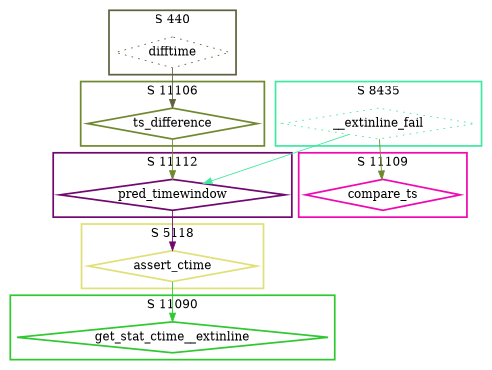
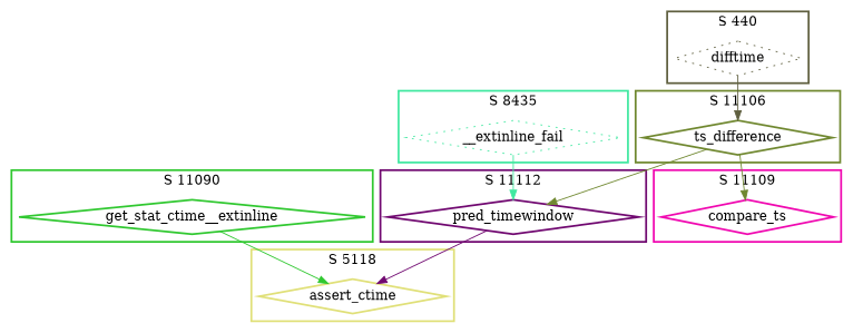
  digraph {
    node [shape=diamond style=bold]
    edge [color="#708830"]
    n1 [color="#708830" label=ts_difference]
    n2 [color="#30C830" label=get_stat_ctime__extinline]
    n3 [color="#700870" label=pred_timewindow]
    n4 [color="#E0E078" label=assert_ctime]
    n5 [color="#F008B0" label=compare_ts]
    n6 [color="#40E8A0" label=__extinline_fail style=dotted]
    n7 [color="#606040" label=difftime style=dotted]
    subgraph cluster_1 {
      color="#708830"
      label="S 11106"
      style=bold
      n1
    }
    subgraph cluster_2 {
      color="#30C830"
      label="S 11090"
      style=bold
      n2
    }
    subgraph cluster_3 {
      color="#700870"
      label="S 11112"
      style=bold
      n3
    }
    subgraph cluster_4 {
      color="#E0E078"
      label="S 5118"
      style=bold
      n4
    }
    subgraph cluster_5 {
      color="#F008B0"
      label="S 11109"
      style=bold
      n5
    }
    subgraph cluster_6 {
      color="#40E8A0"
      label="S 8435"
      style=bold
      n6
    }
    subgraph cluster_7 {
      color="#606040"
      label="S 440"
      style=bold
      n7
    }
    n1 -> n3
-   n6 -> n5
-   n4 -> n2 [color="#30C830"]
+   n1 -> n5
+   n2 -> n4 [color="#30C830"]
    n3 -> n4 [color="#700870"]
    n6 -> n3 [color="#40E8A0"]
    n7 -> n1 [color="#606040"]
  }
